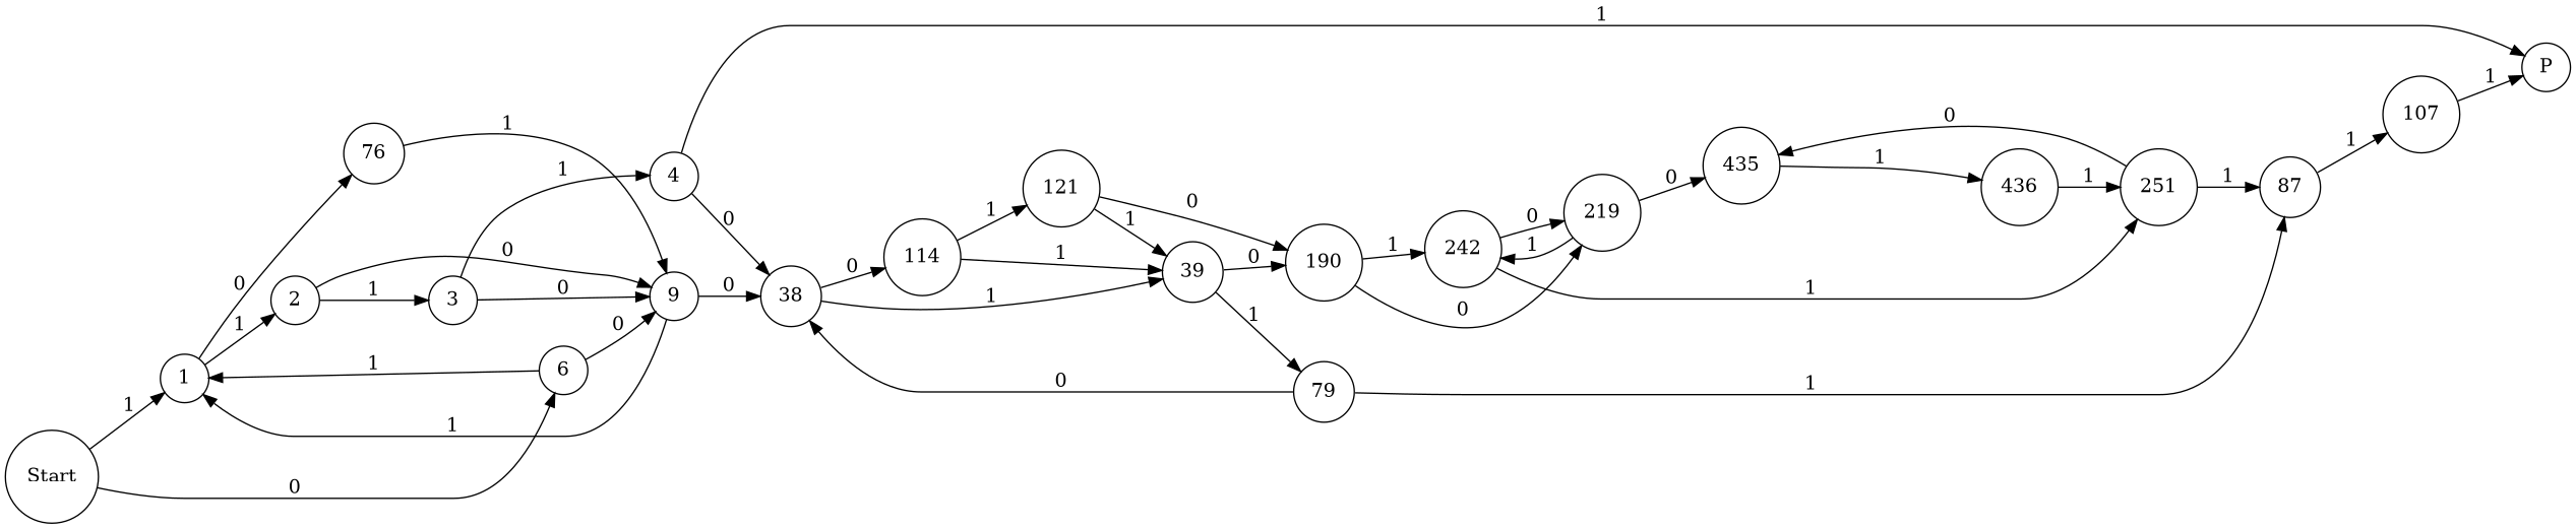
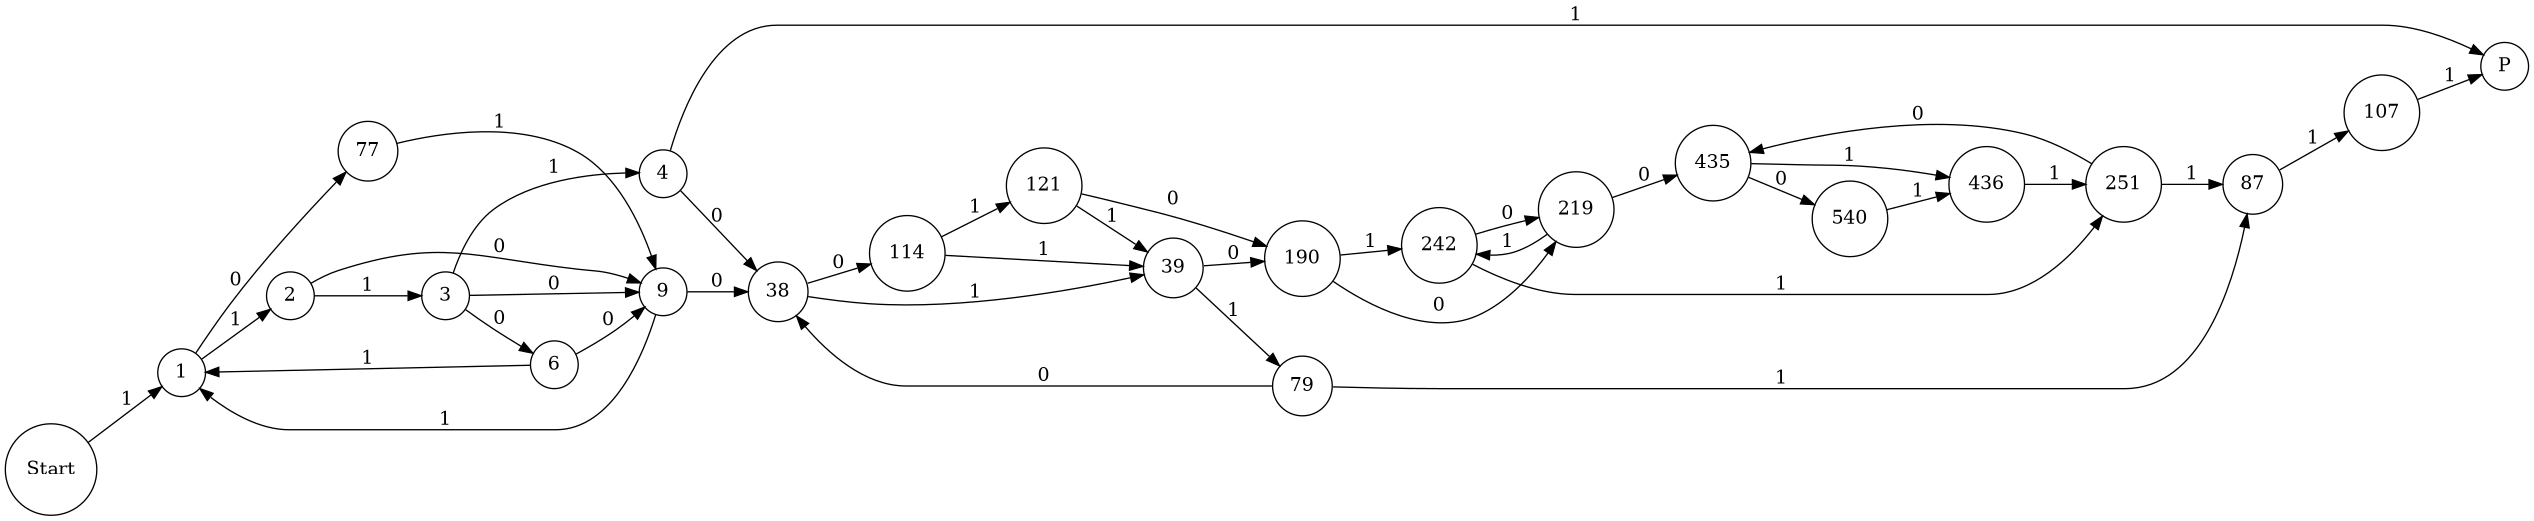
  digraph {
    rankdir=LR
    node [shape=circle]
    Start
    1
    6
    2
-   77 [label=76]
+   77
    9
    3
    4
    38
    P
    39
    114
    79
    190
    121
    87
    242
    219
    107
    251
    435
    436
+   540
    Start -> 1 [label=1]
-   Start -> 6 [label=0]
+   3 -> 6 [label=0]
    1 -> 2 [label=1]
    1 -> 77 [label=0]
    6 -> 1 [label=1]
    6 -> 9 [label=0]
    2 -> 9 [label=0]
    2 -> 3 [label=1]
    77 -> 9 [label=1]
    9 -> 1 [label=1]
    9 -> 38 [label=0]
    3 -> 9 [label=0]
    3 -> 4 [label=1]
    4 -> 38 [label=0]
    4 -> P [label=1]
    38 -> 39 [label=1]
    38 -> 114 [label=0]
    39 -> 79 [label=1]
    39 -> 190 [label=0]
    114 -> 39 [label=1]
    114 -> 121 [label=1]
    79 -> 38 [label=0]
    79 -> 87 [label=1]
    190 -> 242 [label=1]
    190 -> 219 [label=0]
    121 -> 39 [label=1]
    121 -> 190 [label=0]
    87 -> 107 [label=1]
    242 -> 219 [label=0]
    242 -> 251 [label=1]
    219 -> 242 [label=1]
    219 -> 435 [label=0]
    107 -> P [label=1]
    251 -> 87 [label=1]
    251 -> 435 [label=0]
    435 -> 436 [label=1]
+   435 -> 540 [label=0]
    436 -> 251 [label=1]
+   540 -> 436 [label=1]
  }
